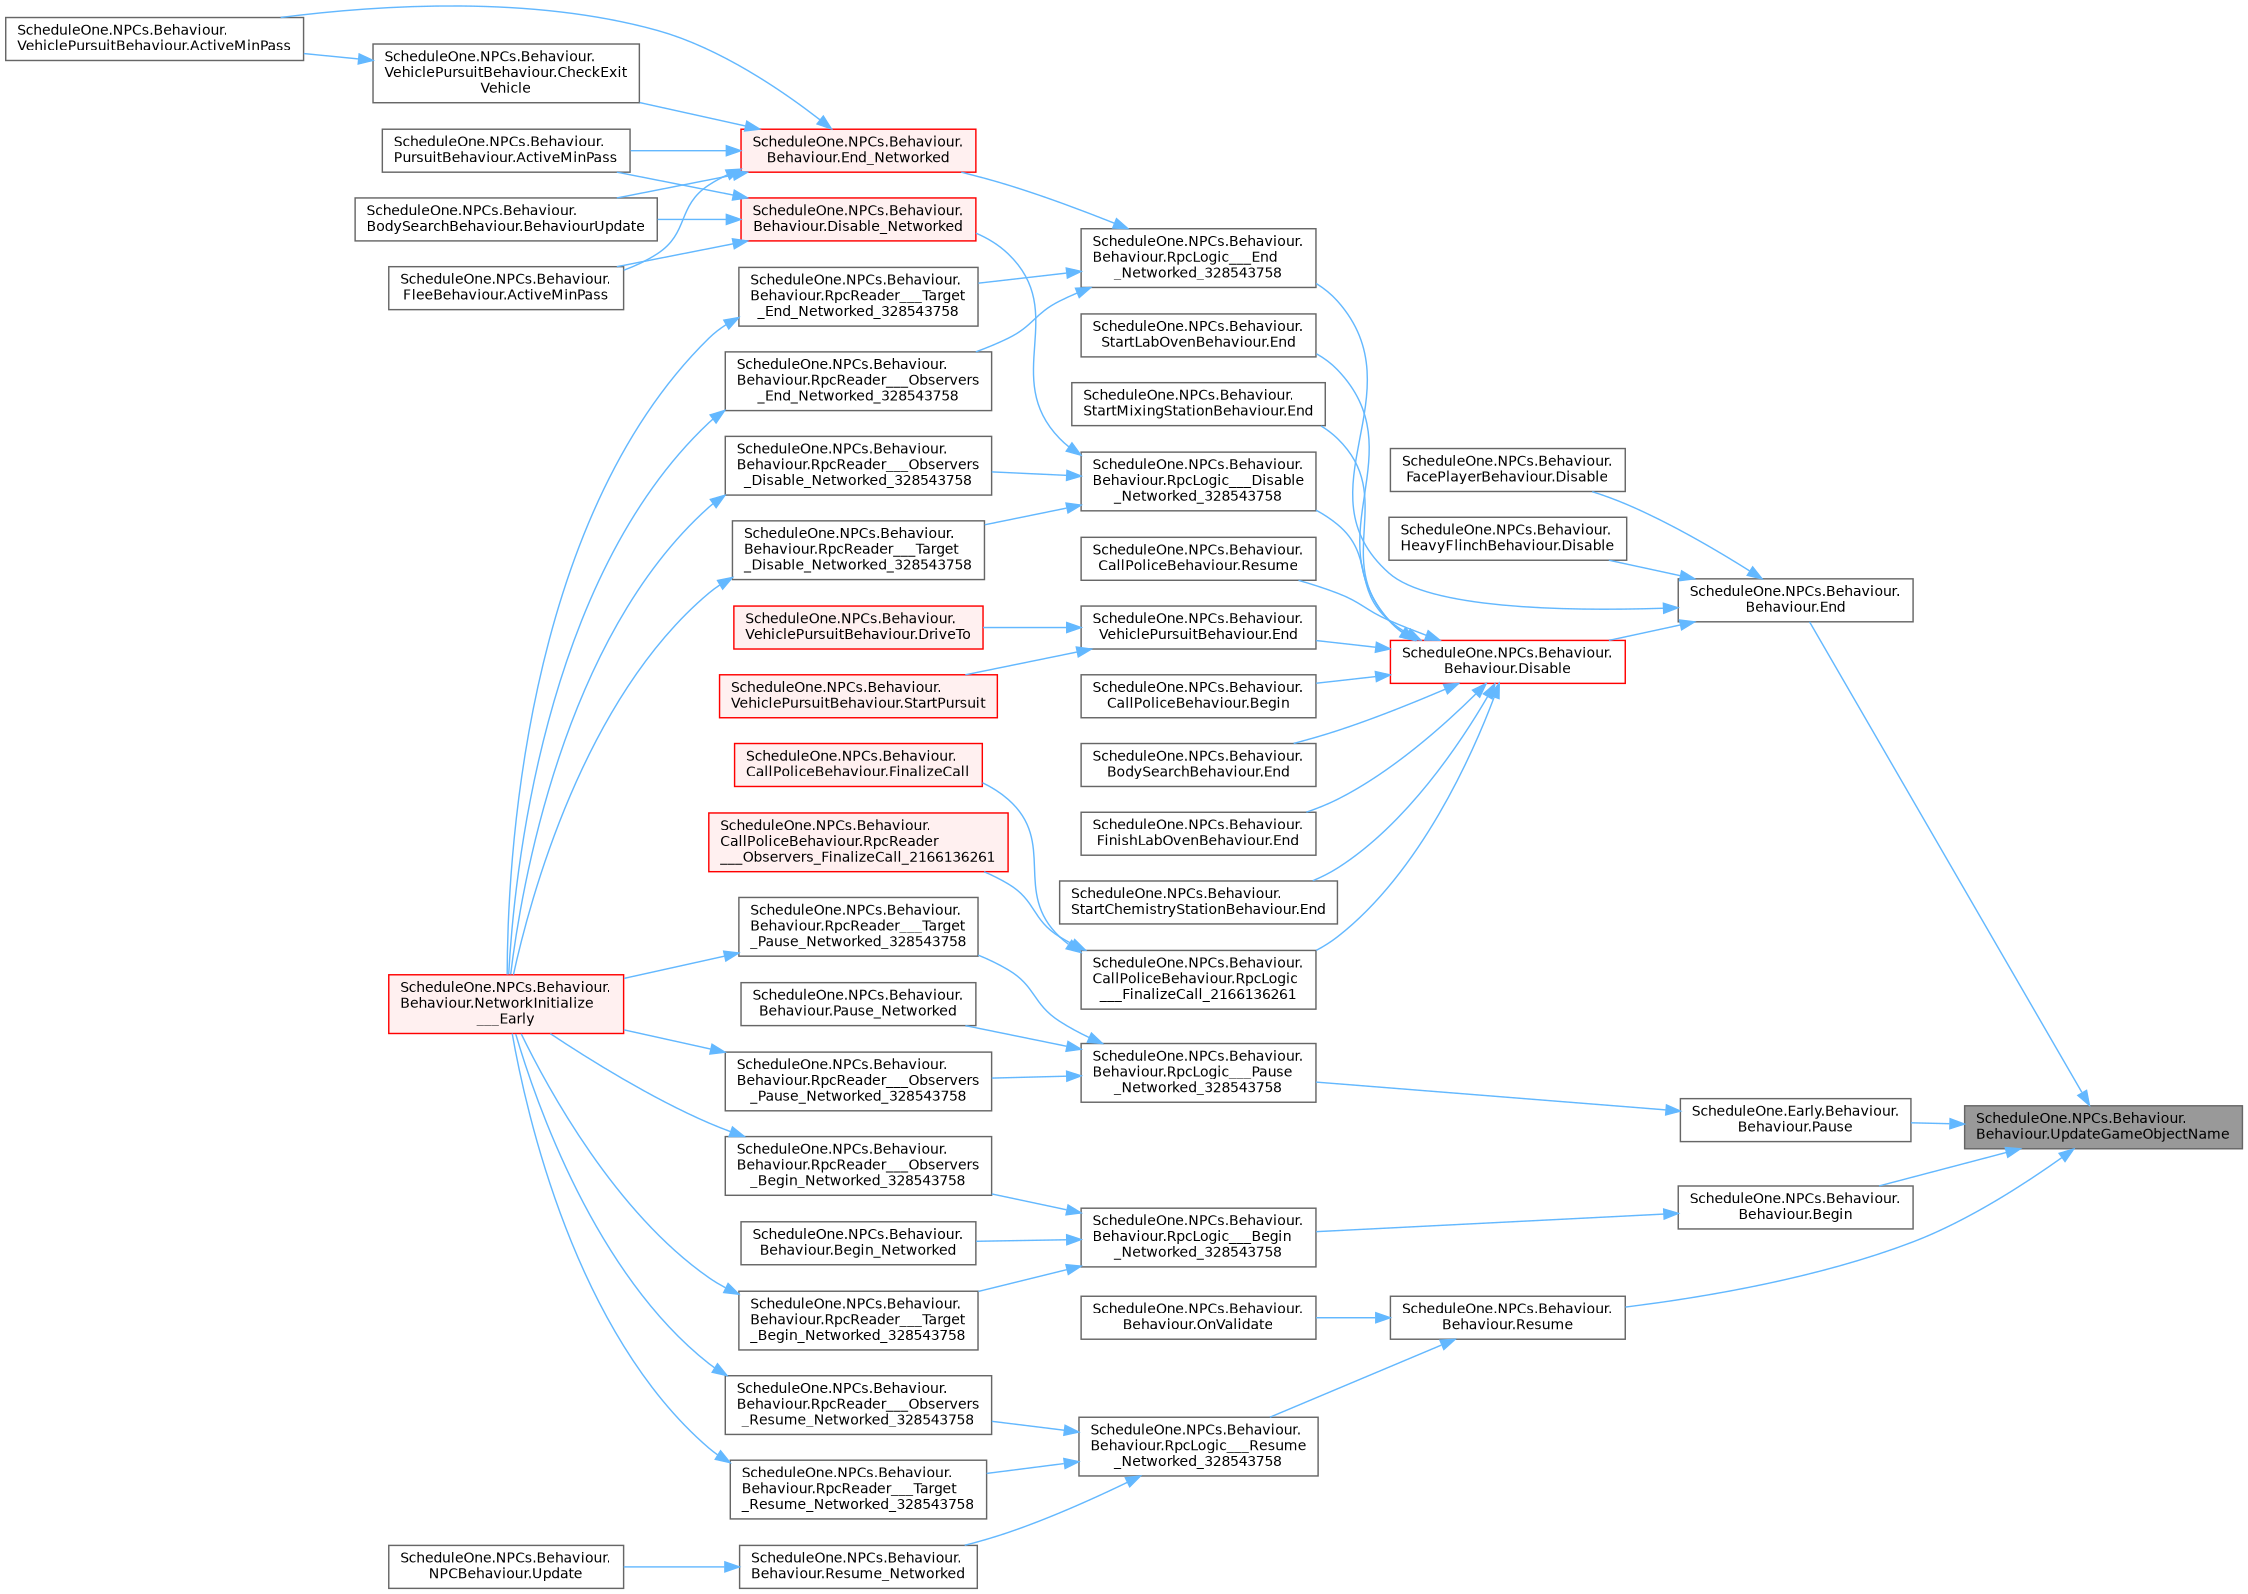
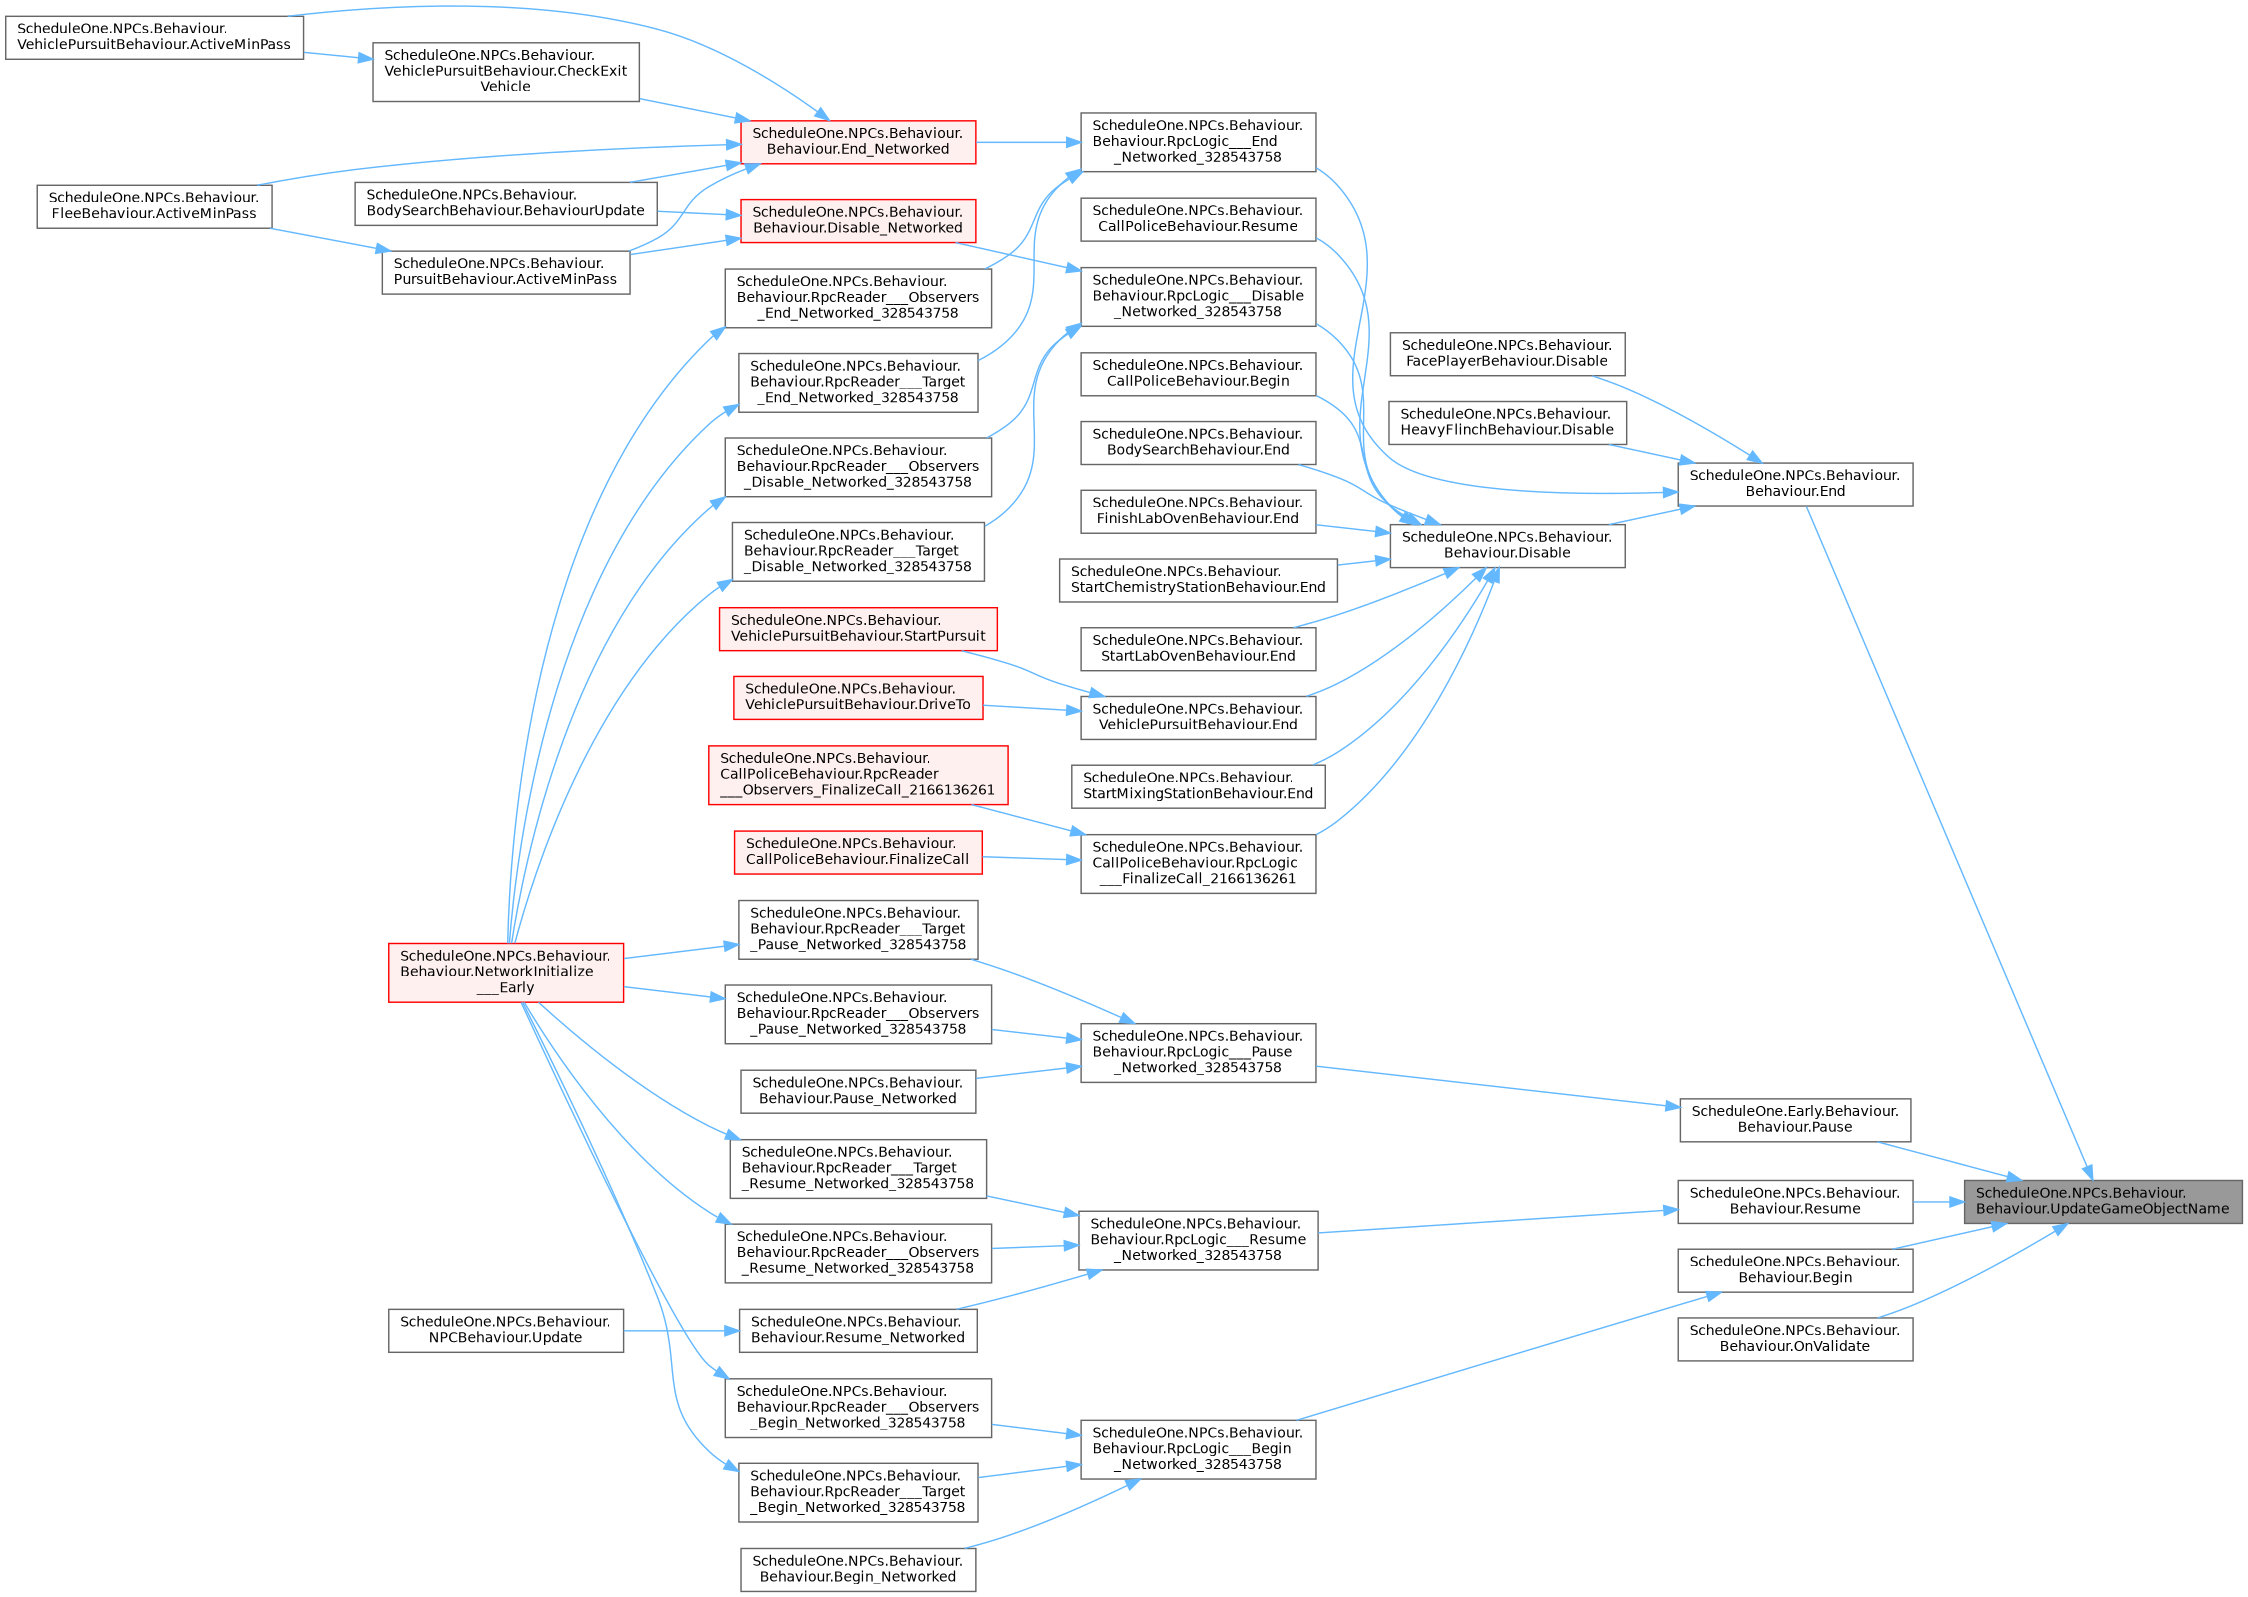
  digraph {
    rankdir=RL
    node [color=grey40 fillcolor=white fontname=Helvetica fontsize=10 shape=box style=filled]
    edge [color=steelblue1 dir=back fontname=Helvetica fontsize=10 labelfontname=Helvetica labelfontsize=10 style=solid]
    n1 [color=gray40 fillcolor=grey60 fontcolor=black height=0.2 label="ScheduleOne.NPCs.Behaviour.\lBehaviour.UpdateGameObjectName" width=0.4]
    n2 [height=0.2 label="ScheduleOne.NPCs.Behaviour.\lBehaviour.Begin" width=0.4]
    n3 [height=0.2 label="ScheduleOne.NPCs.Behaviour.\lBehaviour.End" width=0.4]
    n4 [height=0.2 label="ScheduleOne.NPCs.Behaviour.\lBehaviour.OnValidate" width=0.4]
    n5 [height=0.2 label="ScheduleOne.Early.Behaviour.\lBehaviour.Pause" width=0.4]
    n6 [height=0.2 label="ScheduleOne.NPCs.Behaviour.\lBehaviour.Resume" width=0.4]
    n7 [height=0.2 label="ScheduleOne.NPCs.Behaviour.\lBehaviour.RpcLogic___Begin\l_Networked_328543758" width=0.4]
-   n8 [color=red height=0.2 label="ScheduleOne.NPCs.Behaviour.\lBehaviour.Disable" width=0.4]
+   n8 [height=0.2 label="ScheduleOne.NPCs.Behaviour.\lBehaviour.Disable" width=0.4]
    n9 [height=0.2 label="ScheduleOne.NPCs.Behaviour.\lFacePlayerBehaviour.Disable" width=0.4]
    n10 [height=0.2 label="ScheduleOne.NPCs.Behaviour.\lHeavyFlinchBehaviour.Disable" width=0.4]
    n11 [height=0.2 label="ScheduleOne.NPCs.Behaviour.\lBehaviour.RpcLogic___End\l_Networked_328543758" width=0.4]
    n12 [height=0.2 label="ScheduleOne.NPCs.Behaviour.\lBehaviour.RpcLogic___Pause\l_Networked_328543758" width=0.4]
    n13 [height=0.2 label="ScheduleOne.NPCs.Behaviour.\lBehaviour.RpcLogic___Resume\l_Networked_328543758" width=0.4]
    n14 [height=0.2 label="ScheduleOne.NPCs.Behaviour.\lBehaviour.Begin_Networked" width=0.4]
    n15 [height=0.2 label="ScheduleOne.NPCs.Behaviour.\lBehaviour.RpcReader___Observers\l_Begin_Networked_328543758" width=0.4]
    n16 [height=0.2 label="ScheduleOne.NPCs.Behaviour.\lBehaviour.RpcReader___Target\l_Begin_Networked_328543758" width=0.4]
    n17 [color=red fillcolor="#FFF0F0" height=0.2 label="ScheduleOne.NPCs.Behaviour.\lBehaviour.NetworkInitialize\l___Early" width=0.4]
    n18 [height=0.2 label="ScheduleOne.NPCs.Behaviour.\lNPCBehaviour.Update" width=0.4]
    n19 [height=0.2 label="ScheduleOne.NPCs.Behaviour.\lCallPoliceBehaviour.Begin" width=0.4]
    n20 [height=0.2 label="ScheduleOne.NPCs.Behaviour.\lBodySearchBehaviour.End" width=0.4]
    n21 [height=0.2 label="ScheduleOne.NPCs.Behaviour.\lFinishLabOvenBehaviour.End" width=0.4]
    n22 [height=0.2 label="ScheduleOne.NPCs.Behaviour.\lStartChemistryStationBehaviour.End" width=0.4]
    n23 [height=0.2 label="ScheduleOne.NPCs.Behaviour.\lStartLabOvenBehaviour.End" width=0.4]
    n24 [height=0.2 label="ScheduleOne.NPCs.Behaviour.\lStartMixingStationBehaviour.End" width=0.4]
    n25 [height=0.2 label="ScheduleOne.NPCs.Behaviour.\lVehiclePursuitBehaviour.End" width=0.4]
    n26 [height=0.2 label="ScheduleOne.NPCs.Behaviour.\lCallPoliceBehaviour.Resume" width=0.4]
    n27 [height=0.2 label="ScheduleOne.NPCs.Behaviour.\lBehaviour.RpcLogic___Disable\l_Networked_328543758" width=0.4]
    n28 [height=0.2 label="ScheduleOne.NPCs.Behaviour.\lCallPoliceBehaviour.RpcLogic\l___FinalizeCall_2166136261" width=0.4]
    n29 [color=red fillcolor="#FFF0F0" height=0.2 label="ScheduleOne.NPCs.Behaviour.\lBehaviour.End_Networked" width=0.4]
    n30 [height=0.2 label="ScheduleOne.NPCs.Behaviour.\lBehaviour.RpcReader___Observers\l_End_Networked_328543758" width=0.4]
    n31 [height=0.2 label="ScheduleOne.NPCs.Behaviour.\lBehaviour.RpcReader___Target\l_End_Networked_328543758" width=0.4]
    n32 [color=red fillcolor="#FFF0F0" height=0.2 label="ScheduleOne.NPCs.Behaviour.\lVehiclePursuitBehaviour.DriveTo" width=0.4]
    n33 [color=red fillcolor="#FFF0F0" height=0.2 label="ScheduleOne.NPCs.Behaviour.\lVehiclePursuitBehaviour.StartPursuit" width=0.4]
    n34 [color=red fillcolor="#FFF0F0" height=0.2 label="ScheduleOne.NPCs.Behaviour.\lBehaviour.Disable_Networked" width=0.4]
    n35 [height=0.2 label="ScheduleOne.NPCs.Behaviour.\lBehaviour.RpcReader___Observers\l_Disable_Networked_328543758" width=0.4]
    n36 [height=0.2 label="ScheduleOne.NPCs.Behaviour.\lBehaviour.RpcReader___Target\l_Disable_Networked_328543758" width=0.4]
    n37 [color=red fillcolor="#FFF0F0" height=0.2 label="ScheduleOne.NPCs.Behaviour.\lCallPoliceBehaviour.FinalizeCall" width=0.4]
    n38 [color=red fillcolor="#FFF0F0" height=0.2 label="ScheduleOne.NPCs.Behaviour.\lCallPoliceBehaviour.RpcReader\l___Observers_FinalizeCall_2166136261" width=0.4]
    n39 [height=0.2 label="ScheduleOne.NPCs.Behaviour.\lFleeBehaviour.ActiveMinPass" width=0.4]
    n40 [height=0.2 label="ScheduleOne.NPCs.Behaviour.\lPursuitBehaviour.ActiveMinPass" width=0.4]
    n41 [height=0.2 label="ScheduleOne.NPCs.Behaviour.\lBodySearchBehaviour.BehaviourUpdate" width=0.4]
    n42 [height=0.2 label="ScheduleOne.NPCs.Behaviour.\lVehiclePursuitBehaviour.ActiveMinPass" width=0.4]
    n43 [height=0.2 label="ScheduleOne.NPCs.Behaviour.\lVehiclePursuitBehaviour.CheckExit\lVehicle" width=0.4]
    n44 [height=0.2 label="ScheduleOne.NPCs.Behaviour.\lBehaviour.Pause_Networked" width=0.4]
    n45 [height=0.2 label="ScheduleOne.NPCs.Behaviour.\lBehaviour.RpcReader___Observers\l_Pause_Networked_328543758" width=0.4]
    n46 [height=0.2 label="ScheduleOne.NPCs.Behaviour.\lBehaviour.RpcReader___Target\l_Pause_Networked_328543758" width=0.4]
    n47 [height=0.2 label="ScheduleOne.NPCs.Behaviour.\lBehaviour.Resume_Networked" width=0.4]
    n48 [height=0.2 label="ScheduleOne.NPCs.Behaviour.\lBehaviour.RpcReader___Observers\l_Resume_Networked_328543758" width=0.4]
    n49 [height=0.2 label="ScheduleOne.NPCs.Behaviour.\lBehaviour.RpcReader___Target\l_Resume_Networked_328543758" width=0.4]
    n1 -> n2
    n1 -> n3
-   n6 -> n4
+   n1 -> n4
    n1 -> n5
    n1 -> n6
    n2 -> n7
    n3 -> n8
    n3 -> n9
    n3 -> n10
    n3 -> n11
    n5 -> n12
    n6 -> n13
    n7 -> n14
    n7 -> n15
    n7 -> n16
    n8 -> n19
    n8 -> n20
    n8 -> n21
    n8 -> n22
    n8 -> n23
    n8 -> n24
    n8 -> n25
    n8 -> n26
    n8 -> n27
    n8 -> n28
    n11 -> n29
    n11 -> n30
    n11 -> n31
    n12 -> n44
    n12 -> n45
    n12 -> n46
    n13 -> n47
    n13 -> n48
    n13 -> n49
    n15 -> n17
    n16 -> n17
    n25 -> n32
    n25 -> n33
    n27 -> n34
    n27 -> n35
    n27 -> n36
    n28 -> n37
    n28 -> n38
    n29 -> n39
    n29 -> n40
    n29 -> n41
    n29 -> n42
    n29 -> n43
    n30 -> n17
    n31 -> n17
-   n34 -> n39
+   n40 -> n39
    n34 -> n40
    n34 -> n41
    n35 -> n17
    n36 -> n17
    n43 -> n42
    n45 -> n17
    n46 -> n17
    n47 -> n18
    n48 -> n17
    n49 -> n17
  }
